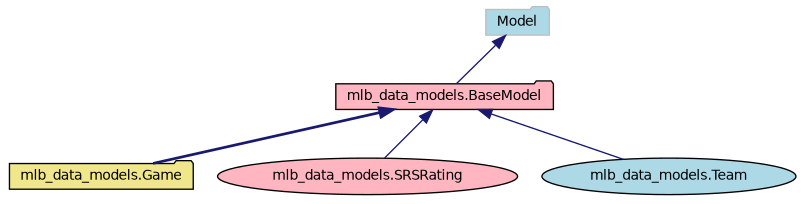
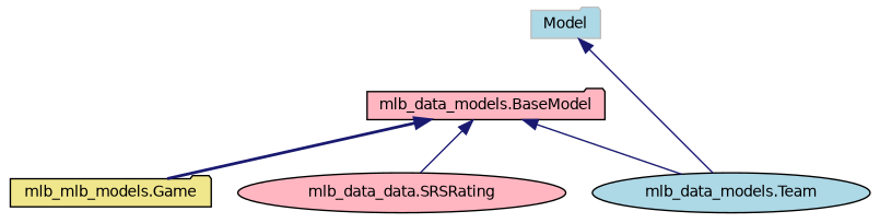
  digraph {
    node [color=black fillcolor=lightpink fontname=Helvetica fontsize=10 shape=folder style=filled]
    edge [color=midnightblue dir=back fontname=Helvetica fontsize=10 labelfontname=Helvetica labelfontsize=10 style=solid]
    n1 [fontcolor=black height=0.2 label="mlb_data_models.BaseModel" width=0.4]
-   n2 [fillcolor=khaki height=0.2 label="mlb_data_models.Game" width=0.4]
-   n3 [height=0.2 label="mlb_data_models.SRSRating" shape=ellipse width=0.4]
+   n2 [fillcolor=khaki height=0.2 label="mlb_mlb_models.Game" width=0.4]
+   n3 [height=0.2 label="mlb_data_data.SRSRating" shape=ellipse width=0.4]
    n4 [fillcolor=lightblue height=0.2 label="mlb_data_models.Team" shape=ellipse width=0.4]
    n5 [color=grey75 fillcolor=lightblue height=0.2 label=Model width=0.4]
    n1 -> n2 [style=bold]
    n1 -> n3
    n1 -> n4
-   n5 -> n1
+   n5 -> n4
  }
